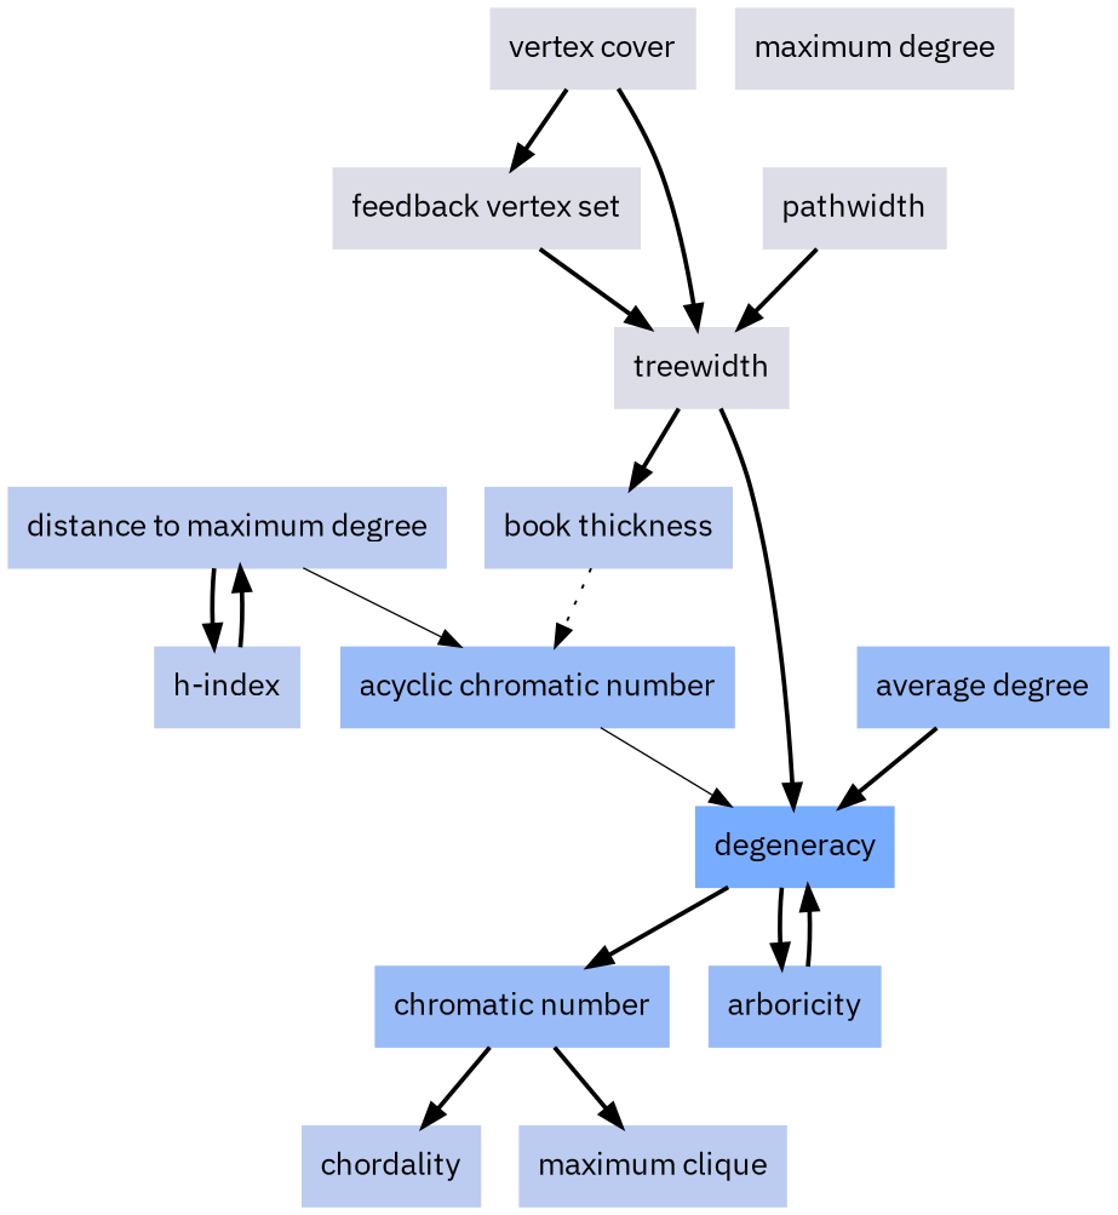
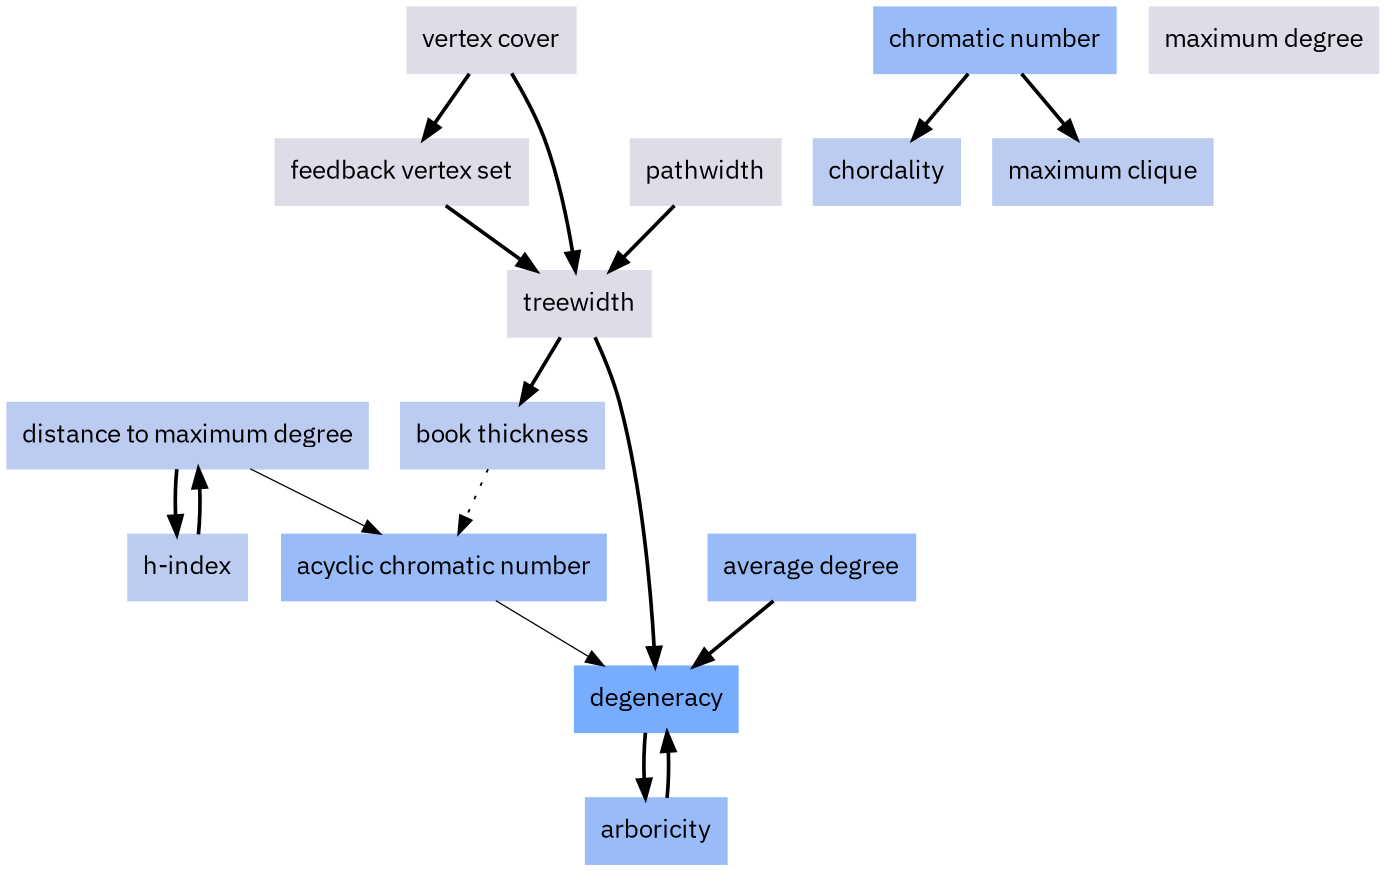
  digraph {
    fontname="IBM Plex Sans"
    node [color="#bbccf0" fontname="IBM Plex Sans" shape=box style=filled]
    edge [decorate=true fontname="IBM Plex Sans" lblstyle="above, sloped" penwidth=2.0 weight=100]
    n1 [label="distance to maximum degree"]
    n2 [color="#99bcf8" label="acyclic chromatic number"]
    n3 [label="h-index"]
    n4 [color="#78acff" label=degeneracy]
    n5 [color="#dddde8" label="feedback vertex set"]
    n6 [color="#dddde8" label=treewidth]
    n7 [label="book thickness"]
    n8 [color="#dddde8" label=pathwidth]
    n9 [label=chordality]
    n10 [color="#99bcf8" label="average degree"]
    n11 [color="#99bcf8" label="chromatic number"]
    n12 [label="maximum clique"]
    n13 [color="#dddde8" label="vertex cover"]
    n14 [color="#99bcf8" label=arboricity]
    n15 [color="#dddde8" label="maximum degree"]
    n1 -> n2 [penwidth=0.7 weight=20]
    n1 -> n3
    n2 -> n4 [penwidth=0.7 weight=20]
    n3 -> n1
-   n4 -> n11
    n4 -> n14
    n5 -> n6
    n6 -> n4
    n6 -> n7
    n7 -> n2 [penwidth=1.0 style=dotted weight=1]
    n8 -> n6
    n10 -> n4
    n11 -> n9
    n11 -> n12
    n13 -> n5
    n13 -> n6
    n14 -> n4
  }
